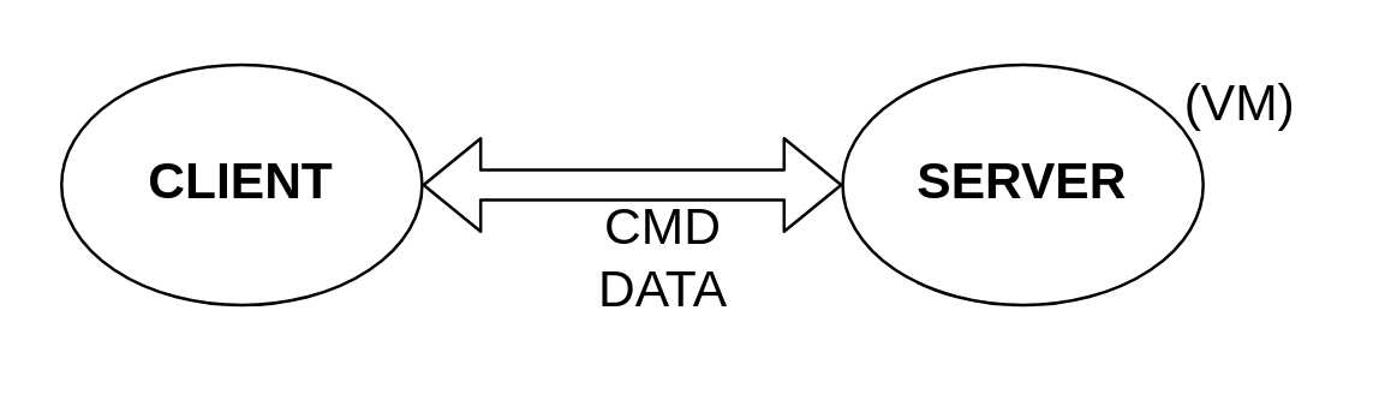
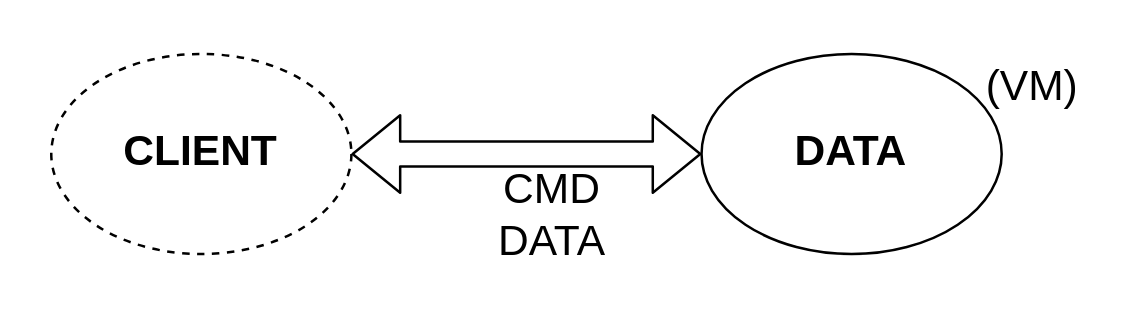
  <mxCell id="0" />
  <mxCell id="1" parent="0" />
- <mxCell id="2" value="CLIENT" style="ellipse;whiteSpace=wrap;html=1;fontStyle=1;fontSize=17;" vertex="1" parent="1"><mxGeometry x="20" y="21" width="120" height="80" as="geometry" /></mxCell>
- <mxCell id="3" value="SERVER" style="ellipse;whiteSpace=wrap;html=1;fontStyle=1;fontSize=17;" vertex="1" parent="1"><mxGeometry x="280" y="21" width="120" height="80" as="geometry" /></mxCell>
+ <mxCell id="2" value="CLIENT" style="ellipse;whiteSpace=wrap;html=1;fontStyle=1;fontSize=17;dashed=1;" vertex="1" parent="1"><mxGeometry x="20" y="21" width="120" height="80" as="geometry" /></mxCell>
+ <mxCell id="3" value="DATA" style="ellipse;whiteSpace=wrap;html=1;fontStyle=1;fontSize=17;" vertex="1" parent="1"><mxGeometry x="280" y="21" width="120" height="80" as="geometry" /></mxCell>
  <mxCell id="4" value="CMD&lt;br&gt;DATA" style="text;html=1;align=center;verticalAlign=middle;resizable=0;points=[];autosize=1;fontSize=17;" vertex="1" parent="1"><mxGeometry x="190" y="61" width="60" height="50" as="geometry" /></mxCell>
  <mxCell id="5" value="" style="shape=flexArrow;endArrow=classic;startArrow=classic;html=1;fontSize=17;exitX=1;exitY=0.5;exitDx=0;exitDy=0;entryX=0;entryY=0.5;entryDx=0;entryDy=0;" edge="1" parent="1" source="2" target="3"><mxGeometry width="50" height="50" relative="1" as="geometry"><mxPoint x="20" y="181" as="sourcePoint" /><mxPoint x="70" y="131" as="targetPoint" /></mxGeometry></mxCell>
  <mxCell id="6" value="(VM)" style="text;html=1;align=center;verticalAlign=middle;resizable=0;points=[];autosize=1;fontSize=17;" vertex="1" parent="1"><mxGeometry x="387" y="20" width="50" height="30" as="geometry" /></mxCell>
